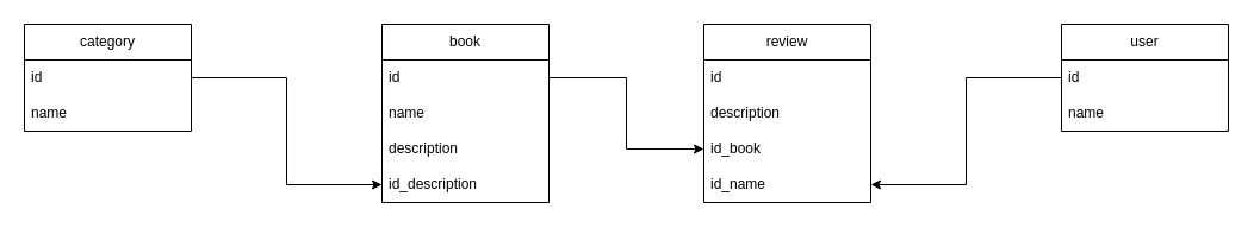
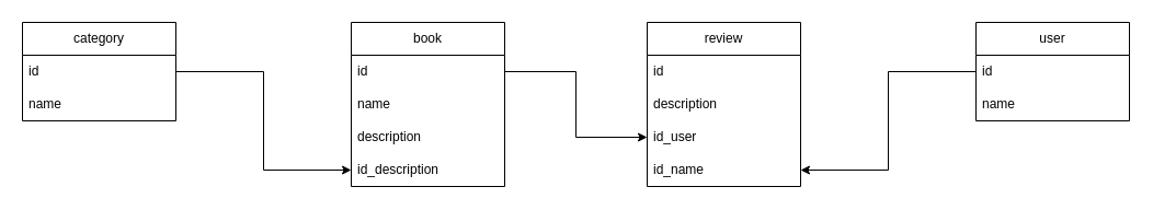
  <mxCell id="0" />
  <mxCell id="1" parent="0" />
  <mxCell id="2" value="book" style="swimlane;fontStyle=0;childLayout=stackLayout;horizontal=1;startSize=30;horizontalStack=0;resizeParent=1;resizeParentMax=0;resizeLast=0;collapsible=1;marginBottom=0;whiteSpace=wrap;html=1;" vertex="1" parent="1"><mxGeometry x="320" y="20" width="140" height="150" as="geometry" /></mxCell>
  <mxCell id="3" value="id" style="text;strokeColor=none;fillColor=none;align=left;verticalAlign=middle;spacingLeft=4;spacingRight=4;overflow=hidden;points=[[0,0.5],[1,0.5]];portConstraint=eastwest;rotatable=0;whiteSpace=wrap;html=1;" vertex="1" parent="2"><mxGeometry y="30" width="140" height="30" as="geometry" /></mxCell>
  <mxCell id="4" value="name" style="text;strokeColor=none;fillColor=none;align=left;verticalAlign=middle;spacingLeft=4;spacingRight=4;overflow=hidden;points=[[0,0.5],[1,0.5]];portConstraint=eastwest;rotatable=0;whiteSpace=wrap;html=1;" vertex="1" parent="2"><mxGeometry y="60" width="140" height="30" as="geometry" /></mxCell>
  <mxCell id="5" value="description" style="text;strokeColor=none;fillColor=none;align=left;verticalAlign=middle;spacingLeft=4;spacingRight=4;overflow=hidden;points=[[0,0.5],[1,0.5]];portConstraint=eastwest;rotatable=0;whiteSpace=wrap;html=1;" vertex="1" parent="2"><mxGeometry y="90" width="140" height="30" as="geometry" /></mxCell>
  <mxCell id="6" value="id_description" style="text;strokeColor=none;fillColor=none;align=left;verticalAlign=middle;spacingLeft=4;spacingRight=4;overflow=hidden;points=[[0,0.5],[1,0.5]];portConstraint=eastwest;rotatable=0;whiteSpace=wrap;html=1;" vertex="1" parent="2"><mxGeometry y="120" width="140" height="30" as="geometry" /></mxCell>
  <mxCell id="7" value="category" style="swimlane;fontStyle=0;childLayout=stackLayout;horizontal=1;startSize=30;horizontalStack=0;resizeParent=1;resizeParentMax=0;resizeLast=0;collapsible=1;marginBottom=0;whiteSpace=wrap;html=1;" vertex="1" parent="1"><mxGeometry x="20" y="20" width="140" height="90" as="geometry" /></mxCell>
  <mxCell id="8" value="id" style="text;strokeColor=none;fillColor=none;align=left;verticalAlign=middle;spacingLeft=4;spacingRight=4;overflow=hidden;points=[[0,0.5],[1,0.5]];portConstraint=eastwest;rotatable=0;whiteSpace=wrap;html=1;" vertex="1" parent="7"><mxGeometry y="30" width="140" height="30" as="geometry" /></mxCell>
  <mxCell id="9" value="name" style="text;strokeColor=none;fillColor=none;align=left;verticalAlign=middle;spacingLeft=4;spacingRight=4;overflow=hidden;points=[[0,0.5],[1,0.5]];portConstraint=eastwest;rotatable=0;whiteSpace=wrap;html=1;" vertex="1" parent="7"><mxGeometry y="60" width="140" height="30" as="geometry" /></mxCell>
  <mxCell id="10" value="user" style="swimlane;fontStyle=0;childLayout=stackLayout;horizontal=1;startSize=30;horizontalStack=0;resizeParent=1;resizeParentMax=0;resizeLast=0;collapsible=1;marginBottom=0;whiteSpace=wrap;html=1;" vertex="1" parent="1"><mxGeometry x="890" y="20" width="140" height="90" as="geometry" /></mxCell>
  <mxCell id="11" value="id" style="text;strokeColor=none;fillColor=none;align=left;verticalAlign=middle;spacingLeft=4;spacingRight=4;overflow=hidden;points=[[0,0.5],[1,0.5]];portConstraint=eastwest;rotatable=0;whiteSpace=wrap;html=1;" vertex="1" parent="10"><mxGeometry y="30" width="140" height="30" as="geometry" /></mxCell>
  <mxCell id="12" value="name" style="text;strokeColor=none;fillColor=none;align=left;verticalAlign=middle;spacingLeft=4;spacingRight=4;overflow=hidden;points=[[0,0.5],[1,0.5]];portConstraint=eastwest;rotatable=0;whiteSpace=wrap;html=1;" vertex="1" parent="10"><mxGeometry y="60" width="140" height="30" as="geometry" /></mxCell>
  <mxCell id="13" style="edgeStyle=orthogonalEdgeStyle;rounded=0;orthogonalLoop=1;jettySize=auto;html=1;" edge="1" parent="1" source="8" target="6"><mxGeometry relative="1" as="geometry" /></mxCell>
  <mxCell id="14" value="review" style="swimlane;fontStyle=0;childLayout=stackLayout;horizontal=1;startSize=30;horizontalStack=0;resizeParent=1;resizeParentMax=0;resizeLast=0;collapsible=1;marginBottom=0;whiteSpace=wrap;html=1;" vertex="1" parent="1"><mxGeometry x="590" y="20" width="140" height="150" as="geometry" /></mxCell>
  <mxCell id="15" value="id" style="text;strokeColor=none;fillColor=none;align=left;verticalAlign=middle;spacingLeft=4;spacingRight=4;overflow=hidden;points=[[0,0.5],[1,0.5]];portConstraint=eastwest;rotatable=0;whiteSpace=wrap;html=1;" vertex="1" parent="14"><mxGeometry y="30" width="140" height="30" as="geometry" /></mxCell>
  <mxCell id="16" value="description" style="text;strokeColor=none;fillColor=none;align=left;verticalAlign=middle;spacingLeft=4;spacingRight=4;overflow=hidden;points=[[0,0.5],[1,0.5]];portConstraint=eastwest;rotatable=0;whiteSpace=wrap;html=1;" vertex="1" parent="14"><mxGeometry y="60" width="140" height="30" as="geometry" /></mxCell>
- <mxCell id="17" value="id_book" style="text;strokeColor=none;fillColor=none;align=left;verticalAlign=middle;spacingLeft=4;spacingRight=4;overflow=hidden;points=[[0,0.5],[1,0.5]];portConstraint=eastwest;rotatable=0;whiteSpace=wrap;html=1;" vertex="1" parent="14"><mxGeometry y="90" width="140" height="30" as="geometry" /></mxCell>
+ <mxCell id="17" value="id_user" style="text;strokeColor=none;fillColor=none;align=left;verticalAlign=middle;spacingLeft=4;spacingRight=4;overflow=hidden;points=[[0,0.5],[1,0.5]];portConstraint=eastwest;rotatable=0;whiteSpace=wrap;html=1;" vertex="1" parent="14"><mxGeometry y="90" width="140" height="30" as="geometry" /></mxCell>
  <mxCell id="18" value="id_name" style="text;strokeColor=none;fillColor=none;align=left;verticalAlign=middle;spacingLeft=4;spacingRight=4;overflow=hidden;points=[[0,0.5],[1,0.5]];portConstraint=eastwest;rotatable=0;whiteSpace=wrap;html=1;" vertex="1" parent="14"><mxGeometry y="120" width="140" height="30" as="geometry" /></mxCell>
  <mxCell id="19" style="edgeStyle=orthogonalEdgeStyle;rounded=0;orthogonalLoop=1;jettySize=auto;html=1;" edge="1" parent="1" source="3" target="17"><mxGeometry relative="1" as="geometry" /></mxCell>
  <mxCell id="20" style="edgeStyle=orthogonalEdgeStyle;rounded=0;orthogonalLoop=1;jettySize=auto;html=1;" edge="1" parent="1" source="11" target="18"><mxGeometry relative="1" as="geometry" /></mxCell>
